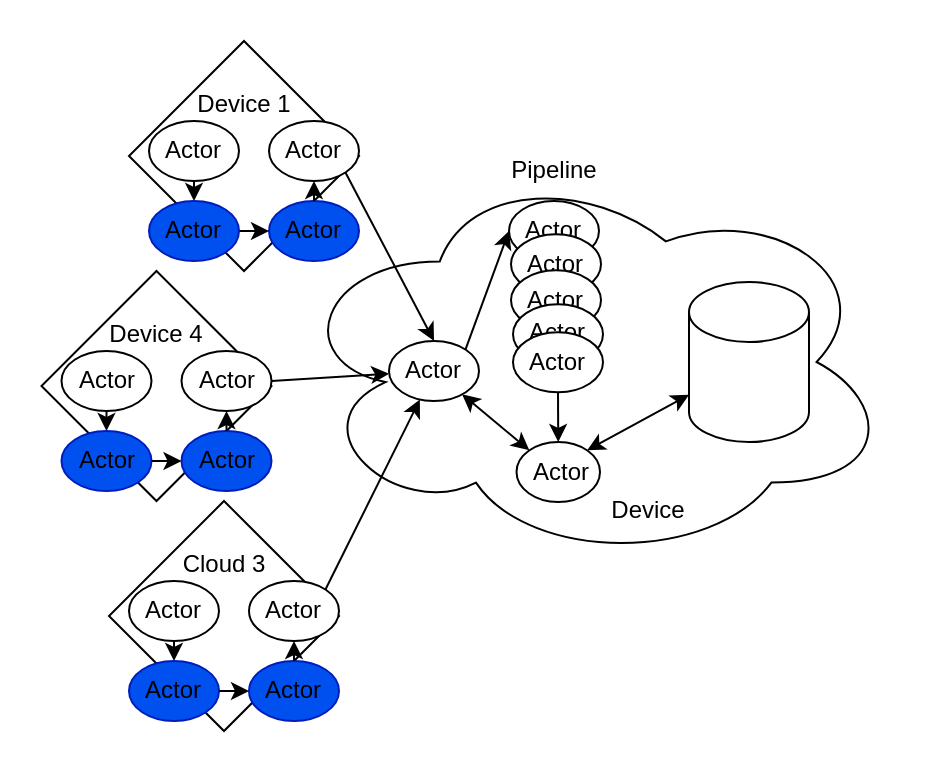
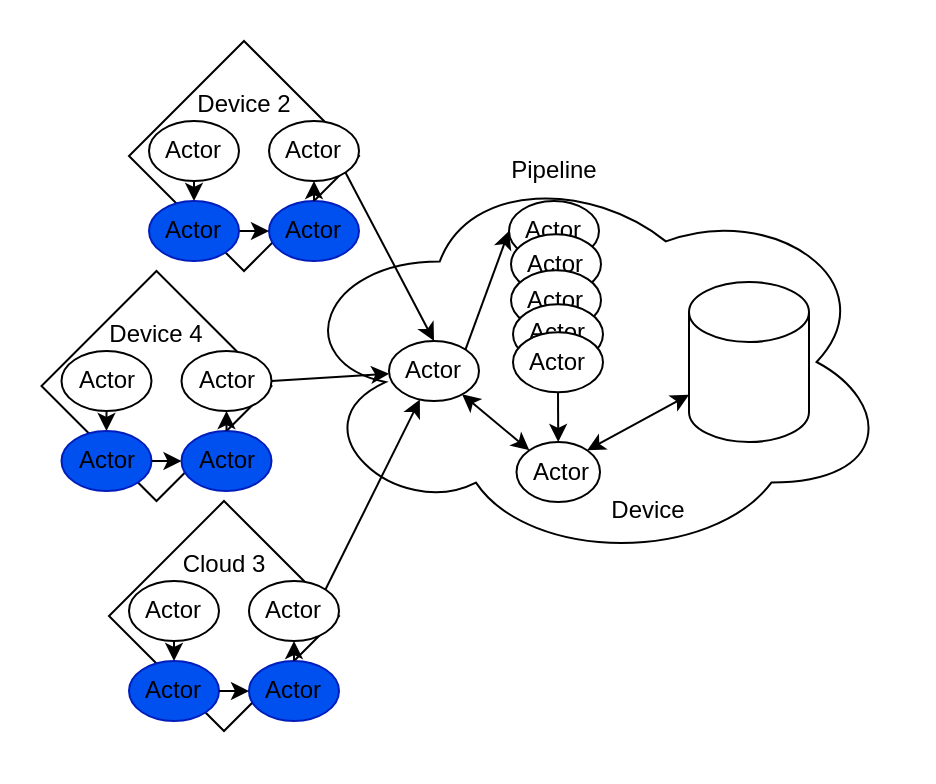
  <mxCell id="0" />
  <mxCell id="1" parent="0" />
  <mxCell id="2" value="" style="group" parent="1" vertex="1" connectable="0"><mxGeometry x="64" y="290" width="120" height="80" as="geometry" /></mxCell>
  <mxCell id="3" value="" style="rhombus;whiteSpace=wrap;html=1;" parent="2" vertex="1"><mxGeometry x="-10" y="-40" width="115" height="115" as="geometry" /></mxCell>
  <mxCell id="4" style="edgeStyle=none;html=1;exitX=0.5;exitY=1;exitDx=0;exitDy=0;entryX=0.5;entryY=0;entryDx=0;entryDy=0;" parent="2" source="5" target="9" edge="1"><mxGeometry relative="1" as="geometry" /></mxCell>
  <mxCell id="5" value="" style="ellipse;whiteSpace=wrap;html=1;" parent="2" vertex="1"><mxGeometry width="45" height="30" as="geometry" /></mxCell>
  <mxCell id="6" value="Actor" style="text;html=1;strokeColor=none;fillColor=none;align=center;verticalAlign=middle;whiteSpace=wrap;rounded=0;movable=0;resizable=0;rotatable=0;deletable=0;editable=0;connectable=0;" parent="2" vertex="1"><mxGeometry x="11.25" y="9.375" width="22.5" height="11.25" as="geometry" /></mxCell>
  <mxCell id="7" value="Cloud 3" style="text;html=1;strokeColor=none;fillColor=none;align=center;verticalAlign=middle;whiteSpace=wrap;rounded=0;" parent="2" vertex="1"><mxGeometry x="18" y="-23" width="60" height="30" as="geometry" /></mxCell>
  <mxCell id="8" value="" style="group;fillColor=none;fontColor=#ffffff;strokeColor=none;" parent="2" vertex="1" connectable="0"><mxGeometry y="40" width="45" height="30" as="geometry" /></mxCell>
  <mxCell id="9" value="" style="ellipse;whiteSpace=wrap;html=1;fillColor=#0050ef;fontColor=#ffffff;strokeColor=#001DBC;" parent="8" vertex="1"><mxGeometry width="45" height="30" as="geometry" /></mxCell>
  <mxCell id="10" value="Actor" style="text;html=1;strokeColor=none;fillColor=none;align=center;verticalAlign=middle;whiteSpace=wrap;rounded=0;movable=0;resizable=0;rotatable=0;deletable=0;editable=0;connectable=0;" parent="8" vertex="1"><mxGeometry x="11.25" y="9.375" width="22.5" height="11.25" as="geometry" /></mxCell>
  <mxCell id="11" value="" style="ellipse;whiteSpace=wrap;html=1;fillColor=#0050ef;fontColor=#ffffff;strokeColor=#001DBC;" parent="2" vertex="1"><mxGeometry x="60" y="40" width="45" height="30" as="geometry" /></mxCell>
  <mxCell id="12" value="Actor" style="text;html=1;strokeColor=none;fillColor=none;align=center;verticalAlign=middle;whiteSpace=wrap;rounded=0;movable=0;resizable=0;rotatable=0;deletable=0;editable=0;connectable=0;" parent="2" vertex="1"><mxGeometry x="71.25" y="49.375" width="22.5" height="11.25" as="geometry" /></mxCell>
  <mxCell id="13" style="edgeStyle=none;html=1;exitX=1;exitY=0.5;exitDx=0;exitDy=0;" parent="2" source="9" target="11" edge="1"><mxGeometry relative="1" as="geometry" /></mxCell>
  <mxCell id="14" value="" style="ellipse;shape=cloud;whiteSpace=wrap;html=1;" parent="1" vertex="1"><mxGeometry x="144" y="80" width="301.5" height="201" as="geometry" /></mxCell>
  <mxCell id="15" value="" style="group" parent="1" vertex="1" connectable="0"><mxGeometry x="124" y="290" width="45" height="30" as="geometry" /></mxCell>
  <mxCell id="16" value="" style="ellipse;whiteSpace=wrap;html=1;" parent="15" vertex="1"><mxGeometry width="45" height="30" as="geometry" /></mxCell>
  <mxCell id="17" value="Actor" style="text;html=1;strokeColor=none;fillColor=none;align=center;verticalAlign=middle;whiteSpace=wrap;rounded=0;movable=0;resizable=0;rotatable=0;deletable=0;editable=0;connectable=0;" parent="15" vertex="1"><mxGeometry x="11.25" y="9.375" width="22.5" height="11.25" as="geometry" /></mxCell>
  <mxCell id="18" value="" style="group" parent="1" vertex="1" connectable="0"><mxGeometry x="194" y="170" width="45" height="30" as="geometry" /></mxCell>
  <mxCell id="19" value="" style="ellipse;whiteSpace=wrap;html=1;" parent="18" vertex="1"><mxGeometry width="45" height="30" as="geometry" /></mxCell>
  <mxCell id="20" value="Actor" style="text;html=1;strokeColor=none;fillColor=none;align=center;verticalAlign=middle;whiteSpace=wrap;rounded=0;movable=0;resizable=0;rotatable=0;deletable=0;editable=0;connectable=0;" parent="18" vertex="1"><mxGeometry x="11.25" y="9.375" width="22.5" height="11.25" as="geometry" /></mxCell>
  <mxCell id="21" value="" style="group" parent="1" vertex="1" connectable="0"><mxGeometry x="254" y="100" width="45" height="30" as="geometry" /></mxCell>
  <mxCell id="22" value="" style="ellipse;whiteSpace=wrap;html=1;" parent="21" vertex="1"><mxGeometry width="45" height="30" as="geometry" /></mxCell>
  <mxCell id="23" value="Actor" style="text;html=1;strokeColor=none;fillColor=none;align=center;verticalAlign=middle;whiteSpace=wrap;rounded=0;movable=0;resizable=0;rotatable=0;deletable=0;editable=0;connectable=0;" parent="21" vertex="1"><mxGeometry x="11.25" y="9.375" width="22.5" height="11.25" as="geometry" /></mxCell>
  <mxCell id="24" value="" style="group" parent="1" vertex="1" connectable="0"><mxGeometry x="257.75" y="220.5" width="41.75" height="30" as="geometry" /></mxCell>
  <mxCell id="25" value="" style="ellipse;whiteSpace=wrap;html=1;" parent="24" vertex="1"><mxGeometry width="41.75" height="30" as="geometry" /></mxCell>
  <mxCell id="26" value="Actor" style="text;html=1;strokeColor=none;fillColor=none;align=center;verticalAlign=middle;whiteSpace=wrap;rounded=0;movable=0;resizable=0;rotatable=0;deletable=0;editable=0;connectable=0;" parent="24" vertex="1"><mxGeometry x="11.25" y="9.375" width="22.5" height="11.25" as="geometry" /></mxCell>
  <mxCell id="27" value="" style="shape=cylinder3;whiteSpace=wrap;html=1;boundedLbl=1;backgroundOutline=1;size=15;" parent="1" vertex="1"><mxGeometry x="344" y="140.5" width="60" height="80" as="geometry" /></mxCell>
  <mxCell id="28" style="edgeStyle=none;html=1;exitX=1;exitY=0;exitDx=0;exitDy=0;strokeColor=default;startArrow=classic;startFill=1;" parent="1" source="25" target="27" edge="1"><mxGeometry relative="1" as="geometry" /></mxCell>
  <mxCell id="29" style="edgeStyle=none;html=1;entryX=0;entryY=0;entryDx=0;entryDy=0;strokeColor=default;startArrow=classic;startFill=1;" parent="1" source="19" target="25" edge="1"><mxGeometry relative="1" as="geometry" /></mxCell>
  <mxCell id="30" value="Device" style="text;html=1;strokeColor=none;fillColor=none;align=center;verticalAlign=middle;whiteSpace=wrap;rounded=0;" parent="1" vertex="1"><mxGeometry x="294" y="240" width="60" height="30" as="geometry" /></mxCell>
  <mxCell id="31" value="Pipeline" style="text;html=1;strokeColor=none;fillColor=none;align=center;verticalAlign=middle;whiteSpace=wrap;rounded=0;rotation=0;" parent="1" vertex="1"><mxGeometry x="247" y="70" width="60" height="30" as="geometry" /></mxCell>
  <mxCell id="32" style="edgeStyle=none;html=1;exitX=0.5;exitY=0;exitDx=0;exitDy=0;entryX=0.5;entryY=1;entryDx=0;entryDy=0;" parent="1" source="11" target="16" edge="1"><mxGeometry relative="1" as="geometry" /></mxCell>
  <mxCell id="33" value="" style="rhombus;whiteSpace=wrap;html=1;" parent="1" vertex="1"><mxGeometry x="20.25" y="135" width="115" height="115" as="geometry" /></mxCell>
  <mxCell id="34" style="edgeStyle=none;html=1;exitX=0.5;exitY=1;exitDx=0;exitDy=0;entryX=0.5;entryY=0;entryDx=0;entryDy=0;" parent="1" source="35" target="38" edge="1"><mxGeometry relative="1" as="geometry" /></mxCell>
  <mxCell id="35" value="" style="ellipse;whiteSpace=wrap;html=1;" parent="1" vertex="1"><mxGeometry x="30.25" y="175" width="45" height="30" as="geometry" /></mxCell>
  <mxCell id="36" value="Device 4" style="text;html=1;strokeColor=none;fillColor=none;align=center;verticalAlign=middle;whiteSpace=wrap;rounded=0;" parent="1" vertex="1"><mxGeometry x="48.25" y="152" width="60" height="30" as="geometry" /></mxCell>
  <mxCell id="37" value="" style="group;fillColor=none;fontColor=#ffffff;strokeColor=none;" parent="1" vertex="1" connectable="0"><mxGeometry x="30.25" y="215" width="45" height="30" as="geometry" /></mxCell>
  <mxCell id="38" value="" style="ellipse;whiteSpace=wrap;html=1;fillColor=#0050ef;fontColor=#ffffff;strokeColor=#001DBC;" parent="37" vertex="1"><mxGeometry width="45" height="30" as="geometry" /></mxCell>
  <mxCell id="39" value="Actor" style="text;html=1;strokeColor=none;fillColor=none;align=center;verticalAlign=middle;whiteSpace=wrap;rounded=0;movable=0;resizable=0;rotatable=0;deletable=0;editable=0;connectable=0;" parent="37" vertex="1"><mxGeometry x="11.25" y="9.375" width="22.5" height="11.25" as="geometry" /></mxCell>
  <mxCell id="40" value="" style="ellipse;whiteSpace=wrap;html=1;fillColor=#0050ef;fontColor=#ffffff;strokeColor=#001DBC;" parent="1" vertex="1"><mxGeometry x="90.25" y="215" width="45" height="30" as="geometry" /></mxCell>
  <mxCell id="41" style="edgeStyle=none;html=1;exitX=1;exitY=0.5;exitDx=0;exitDy=0;" parent="1" source="38" target="40" edge="1"><mxGeometry relative="1" as="geometry" /></mxCell>
  <mxCell id="42" value="" style="group" parent="1" vertex="1" connectable="0"><mxGeometry x="90.25" y="175" width="45" height="30" as="geometry" /></mxCell>
  <mxCell id="43" value="" style="ellipse;whiteSpace=wrap;html=1;" parent="42" vertex="1"><mxGeometry width="45" height="30" as="geometry" /></mxCell>
  <mxCell id="44" value="Actor" style="text;html=1;strokeColor=none;fillColor=none;align=center;verticalAlign=middle;whiteSpace=wrap;rounded=0;movable=0;resizable=0;rotatable=0;deletable=0;editable=0;connectable=0;" parent="42" vertex="1"><mxGeometry x="11.25" y="9.375" width="22.5" height="11.25" as="geometry" /></mxCell>
  <mxCell id="45" style="edgeStyle=none;html=1;exitX=0.5;exitY=0;exitDx=0;exitDy=0;entryX=0.5;entryY=1;entryDx=0;entryDy=0;" parent="1" source="40" target="43" edge="1"><mxGeometry relative="1" as="geometry" /></mxCell>
  <mxCell id="46" value="Actor" style="text;html=1;strokeColor=none;fillColor=none;align=center;verticalAlign=middle;whiteSpace=wrap;rounded=0;movable=1;resizable=1;rotatable=1;deletable=1;editable=1;connectable=1;" parent="1" vertex="1"><mxGeometry x="41.5" y="184.375" width="22.5" height="11.25" as="geometry" /></mxCell>
  <mxCell id="47" value="Actor" style="text;html=1;strokeColor=none;fillColor=none;align=center;verticalAlign=middle;whiteSpace=wrap;rounded=0;movable=1;resizable=1;rotatable=1;deletable=1;editable=1;connectable=1;" parent="1" vertex="1"><mxGeometry x="101.5" y="224.375" width="22.5" height="11.25" as="geometry" /></mxCell>
  <mxCell id="48" value="" style="rhombus;whiteSpace=wrap;html=1;" parent="1" vertex="1"><mxGeometry x="64" y="20" width="115" height="115" as="geometry" /></mxCell>
  <mxCell id="49" style="edgeStyle=none;html=1;exitX=0.5;exitY=1;exitDx=0;exitDy=0;entryX=0.5;entryY=0;entryDx=0;entryDy=0;" parent="1" source="50" target="78" edge="1"><mxGeometry relative="1" as="geometry" /></mxCell>
  <mxCell id="50" value="" style="ellipse;whiteSpace=wrap;html=1;" parent="1" vertex="1"><mxGeometry x="74" y="60" width="45" height="30" as="geometry" /></mxCell>
- <mxCell id="51" value="Device 1" style="text;html=1;strokeColor=none;fillColor=none;align=center;verticalAlign=middle;whiteSpace=wrap;rounded=0;" parent="1" vertex="1"><mxGeometry x="92" y="37" width="60" height="30" as="geometry" /></mxCell>
+ <mxCell id="51" value="Device 2" style="text;html=1;strokeColor=none;fillColor=none;align=center;verticalAlign=middle;whiteSpace=wrap;rounded=0;" parent="1" vertex="1"><mxGeometry x="92" y="37" width="60" height="30" as="geometry" /></mxCell>
  <mxCell id="52" value="" style="ellipse;whiteSpace=wrap;html=1;fillColor=#0050ef;fontColor=#ffffff;strokeColor=#001DBC;" parent="1" vertex="1"><mxGeometry x="134" y="100" width="45" height="30" as="geometry" /></mxCell>
  <mxCell id="53" style="edgeStyle=none;html=1;exitX=1;exitY=0.5;exitDx=0;exitDy=0;" parent="1" source="78" target="52" edge="1"><mxGeometry relative="1" as="geometry" /></mxCell>
  <mxCell id="54" value="" style="group" parent="1" vertex="1" connectable="0"><mxGeometry x="134" y="60" width="45" height="30" as="geometry" /></mxCell>
  <mxCell id="55" value="" style="ellipse;whiteSpace=wrap;html=1;" parent="54" vertex="1"><mxGeometry width="45" height="30" as="geometry" /></mxCell>
  <mxCell id="56" value="Actor" style="text;html=1;strokeColor=none;fillColor=none;align=center;verticalAlign=middle;whiteSpace=wrap;rounded=0;movable=0;resizable=0;rotatable=0;deletable=0;editable=0;connectable=0;" parent="54" vertex="1"><mxGeometry x="11.25" y="9.375" width="22.5" height="11.25" as="geometry" /></mxCell>
  <mxCell id="57" style="edgeStyle=none;html=1;exitX=0.5;exitY=0;exitDx=0;exitDy=0;entryX=0.5;entryY=1;entryDx=0;entryDy=0;" parent="1" source="52" target="55" edge="1"><mxGeometry relative="1" as="geometry" /></mxCell>
  <mxCell id="58" value="Actor" style="text;html=1;strokeColor=none;fillColor=none;align=center;verticalAlign=middle;whiteSpace=wrap;rounded=0;movable=1;resizable=1;rotatable=1;deletable=1;editable=1;connectable=1;" parent="1" vertex="1"><mxGeometry x="85.25" y="69.375" width="22.5" height="11.25" as="geometry" /></mxCell>
  <mxCell id="59" value="Actor" style="text;html=1;strokeColor=none;fillColor=none;align=center;verticalAlign=middle;whiteSpace=wrap;rounded=0;movable=1;resizable=1;rotatable=1;deletable=1;editable=1;connectable=1;" parent="1" vertex="1"><mxGeometry x="145.25" y="109.375" width="22.5" height="11.25" as="geometry" /></mxCell>
  <mxCell id="60" style="edgeStyle=none;html=1;exitX=1;exitY=1;exitDx=0;exitDy=0;entryX=0.5;entryY=0;entryDx=0;entryDy=0;" parent="1" source="55" target="19" edge="1"><mxGeometry relative="1" as="geometry" /></mxCell>
  <mxCell id="61" style="edgeStyle=none;html=1;exitX=1;exitY=0;exitDx=0;exitDy=0;strokeWidth=1;endSize=6;" parent="1" source="16" target="19" edge="1"><mxGeometry relative="1" as="geometry" /></mxCell>
  <mxCell id="62" style="edgeStyle=none;html=1;exitX=1;exitY=0.5;exitDx=0;exitDy=0;strokeWidth=1;endSize=6;" parent="1" source="43" target="19" edge="1"><mxGeometry relative="1" as="geometry" /></mxCell>
  <mxCell id="63" value="" style="group" parent="1" vertex="1" connectable="0"><mxGeometry x="255" y="116.63" width="45" height="30" as="geometry" /></mxCell>
  <mxCell id="64" value="" style="ellipse;whiteSpace=wrap;html=1;" parent="63" vertex="1"><mxGeometry width="45" height="30" as="geometry" /></mxCell>
  <mxCell id="65" value="Actor" style="text;html=1;strokeColor=none;fillColor=none;align=center;verticalAlign=middle;whiteSpace=wrap;rounded=0;movable=0;resizable=0;rotatable=0;deletable=0;editable=0;connectable=0;" parent="63" vertex="1"><mxGeometry x="11.25" y="9.375" width="22.5" height="11.25" as="geometry" /></mxCell>
  <mxCell id="66" value="" style="group" parent="1" vertex="1" connectable="0"><mxGeometry x="255" y="136.63" width="45" height="30" as="geometry" /></mxCell>
  <mxCell id="67" value="" style="ellipse;whiteSpace=wrap;html=1;" parent="66" vertex="1"><mxGeometry y="-2" width="45" height="30" as="geometry" /></mxCell>
  <mxCell id="68" value="Actor" style="text;html=1;strokeColor=none;fillColor=none;align=center;verticalAlign=middle;whiteSpace=wrap;rounded=0;movable=1;resizable=1;rotatable=1;deletable=1;editable=1;connectable=1;" parent="66" vertex="1"><mxGeometry x="11.25" y="7.375" width="22.5" height="11.25" as="geometry" /></mxCell>
  <mxCell id="69" value="" style="group" parent="1" vertex="1" connectable="0"><mxGeometry x="256" y="145.63" width="45" height="30" as="geometry" /></mxCell>
  <mxCell id="70" value="" style="ellipse;whiteSpace=wrap;html=1;" parent="69" vertex="1"><mxGeometry y="6" width="45" height="30" as="geometry" /></mxCell>
  <mxCell id="71" value="Actor" style="text;html=1;strokeColor=none;fillColor=none;align=center;verticalAlign=middle;whiteSpace=wrap;rounded=0;movable=1;resizable=1;rotatable=1;deletable=1;editable=1;connectable=1;" parent="69" vertex="1"><mxGeometry x="11.25" y="14.375" width="22.5" height="11.25" as="geometry" /></mxCell>
  <mxCell id="72" value="" style="group" parent="1" vertex="1" connectable="0"><mxGeometry x="256" y="165.63" width="45" height="30" as="geometry" /></mxCell>
  <mxCell id="73" value="" style="ellipse;whiteSpace=wrap;html=1;" parent="72" vertex="1"><mxGeometry width="45" height="30" as="geometry" /></mxCell>
  <mxCell id="74" value="Actor" style="text;html=1;strokeColor=none;fillColor=none;align=center;verticalAlign=middle;whiteSpace=wrap;rounded=0;movable=0;resizable=0;rotatable=0;deletable=0;editable=0;connectable=0;" parent="72" vertex="1"><mxGeometry x="11.25" y="9.375" width="22.5" height="11.25" as="geometry" /></mxCell>
  <mxCell id="75" style="edgeStyle=none;html=1;exitX=1;exitY=0;exitDx=0;exitDy=0;entryX=0;entryY=0.5;entryDx=0;entryDy=0;strokeWidth=1;endSize=6;" parent="1" source="19" target="22" edge="1"><mxGeometry relative="1" as="geometry" /></mxCell>
  <mxCell id="76" style="edgeStyle=none;html=1;exitX=0.5;exitY=1;exitDx=0;exitDy=0;strokeWidth=1;endSize=6;" parent="1" source="73" target="25" edge="1"><mxGeometry relative="1" as="geometry" /></mxCell>
  <mxCell id="77" value="" style="group;fillColor=none;fontColor=#ffffff;strokeColor=none;gradientColor=none;fillStyle=auto;rounded=0;glass=0;" parent="1" vertex="1" connectable="0"><mxGeometry x="74" y="100" width="45" height="30" as="geometry" /></mxCell>
  <mxCell id="78" value="" style="ellipse;whiteSpace=wrap;html=1;fillColor=#0050ef;fontColor=#ffffff;strokeColor=#001DBC;" parent="77" vertex="1"><mxGeometry width="45" height="30" as="geometry" /></mxCell>
  <mxCell id="79" value="Actor" style="text;html=1;strokeColor=none;fillColor=none;align=center;verticalAlign=middle;whiteSpace=wrap;rounded=0;movable=0;resizable=0;rotatable=0;deletable=0;editable=0;connectable=0;" parent="77" vertex="1"><mxGeometry x="11.25" y="9.375" width="22.5" height="11.25" as="geometry" /></mxCell>
